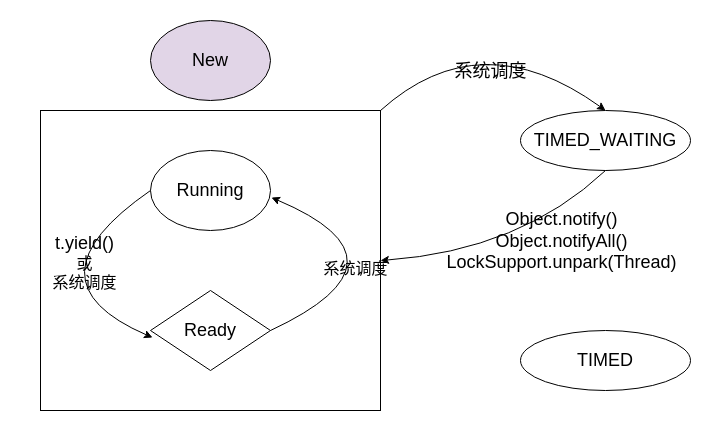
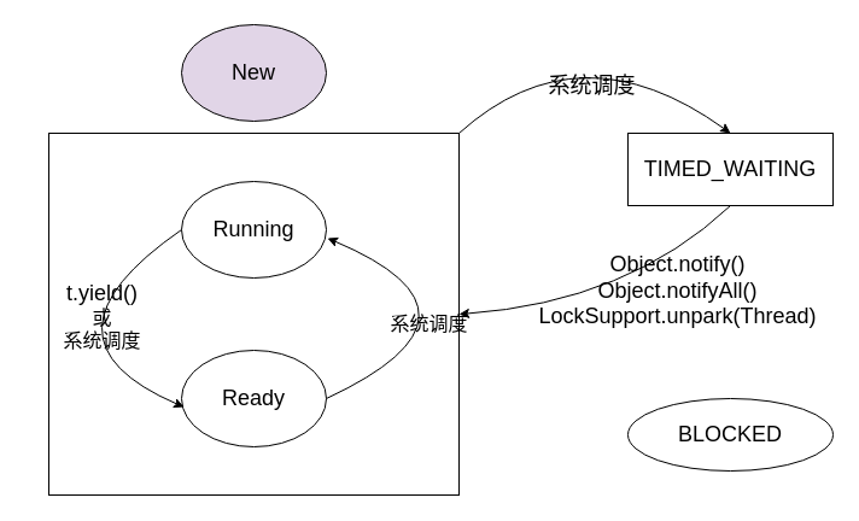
  <mxCell id="0" />
  <mxCell id="1" parent="0" />
  <mxCell id="2" value="" style="rounded=0;whiteSpace=wrap;html=1;" vertex="1" parent="1"><mxGeometry x="40" y="110" width="340" height="300" as="geometry" /></mxCell>
  <mxCell id="3" value="&lt;font style=&quot;font-size: 18px&quot;&gt;New&lt;/font&gt;" style="ellipse;whiteSpace=wrap;html=1;fillColor=#e1d5e7;" vertex="1" parent="1"><mxGeometry x="150" y="20" width="120" height="80" as="geometry" /></mxCell>
  <mxCell id="4" value="&lt;font style=&quot;font-size: 18px&quot;&gt;Running&lt;/font&gt;" style="ellipse;whiteSpace=wrap;html=1;" vertex="1" parent="1"><mxGeometry x="150" y="150" width="120" height="80" as="geometry" /></mxCell>
- <mxCell id="5" value="&lt;font style=&quot;font-size: 18px&quot;&gt;Ready&lt;/font&gt;" style="rhombus;whiteSpace=wrap;html=1;" vertex="1" parent="1"><mxGeometry x="150" y="290" width="120" height="80" as="geometry" /></mxCell>
+ <mxCell id="5" value="&lt;font style=&quot;font-size: 18px&quot;&gt;Ready&lt;/font&gt;" style="ellipse;whiteSpace=wrap;html=1;" vertex="1" parent="1"><mxGeometry x="150" y="290" width="120" height="80" as="geometry" /></mxCell>
  <mxCell id="6" value="" style="curved=1;endArrow=classic;html=1;exitX=0;exitY=0.5;exitDx=0;exitDy=0;entryX=0.017;entryY=0.588;entryDx=0;entryDy=0;entryPerimeter=0;" edge="1" parent="1" source="4" target="5"><mxGeometry width="50" height="50" relative="1" as="geometry"><mxPoint x="280" y="350" as="sourcePoint" /><mxPoint x="400" y="430" as="targetPoint" /><Array as="points"><mxPoint x="20" y="280" /></Array></mxGeometry></mxCell>
  <mxCell id="7" value="&lt;div&gt;&lt;font style=&quot;font-size: 18px&quot;&gt;t.yield()&lt;/font&gt;&lt;/div&gt;&lt;div&gt;&lt;font size=&quot;3&quot;&gt;或&lt;/font&gt;&lt;/div&gt;&lt;div&gt;&lt;font size=&quot;3&quot;&gt;系统调度&lt;/font&gt;&lt;br&gt;&lt;/div&gt;" style="edgeLabel;html=1;align=center;verticalAlign=middle;resizable=0;points=[];labelBackgroundColor=none;" vertex="1" connectable="0" parent="6"><mxGeometry x="-0.373" y="21" relative="1" as="geometry"><mxPoint as="offset" /></mxGeometry></mxCell>
  <mxCell id="8" value="" style="curved=1;endArrow=classic;html=1;exitX=1;exitY=0.5;exitDx=0;exitDy=0;entryX=1.008;entryY=0.588;entryDx=0;entryDy=0;entryPerimeter=0;" edge="1" parent="1" source="5" target="4"><mxGeometry width="50" height="50" relative="1" as="geometry"><mxPoint x="160" y="200" as="sourcePoint" /><mxPoint x="162.04" y="347.04" as="targetPoint" /><Array as="points"><mxPoint x="420" y="260" /></Array></mxGeometry></mxCell>
  <mxCell id="9" value="&lt;font size=&quot;3&quot;&gt;系统调度&lt;/font&gt;" style="edgeLabel;html=1;align=center;verticalAlign=middle;resizable=0;points=[];labelBackgroundColor=none;" vertex="1" connectable="0" parent="8"><mxGeometry x="-0.373" y="21" relative="1" as="geometry"><mxPoint as="offset" /></mxGeometry></mxCell>
- <mxCell id="10" value="&lt;font style=&quot;font-size: 18px&quot;&gt;TIMED_WAITING&lt;/font&gt;" style="ellipse;whiteSpace=wrap;html=1;" vertex="1" parent="1"><mxGeometry x="520" y="110" width="170" height="60" as="geometry" /></mxCell>
+ <mxCell id="10" value="&lt;font style=&quot;font-size: 18px&quot;&gt;TIMED_WAITING&lt;/font&gt;" style="whiteSpace=wrap;html=1;rounded=0;" vertex="1" parent="1"><mxGeometry x="520" y="110" width="170" height="60" as="geometry" /></mxCell>
  <mxCell id="11" value="" style="curved=1;endArrow=classic;html=1;exitX=1;exitY=0;exitDx=0;exitDy=0;entryX=0.5;entryY=0;entryDx=0;entryDy=0;" edge="1" parent="1" source="2" target="10"><mxGeometry width="50" height="50" relative="1" as="geometry"><mxPoint x="280" y="340" as="sourcePoint" /><mxPoint x="280.96" y="207.04" as="targetPoint" /><Array as="points"><mxPoint x="480" y="20" /></Array></mxGeometry></mxCell>
  <mxCell id="12" value="&lt;font style=&quot;font-size: 18px&quot;&gt;系统调度&lt;/font&gt;" style="edgeLabel;html=1;align=center;verticalAlign=middle;resizable=0;points=[];labelBackgroundColor=none;" vertex="1" connectable="0" parent="11"><mxGeometry x="-0.373" y="21" relative="1" as="geometry"><mxPoint x="57" y="36" as="offset" /></mxGeometry></mxCell>
  <mxCell id="13" value="" style="curved=1;endArrow=classic;html=1;exitX=0.5;exitY=1;exitDx=0;exitDy=0;entryX=1;entryY=0.5;entryDx=0;entryDy=0;" edge="1" parent="1" source="10" target="2"><mxGeometry width="50" height="50" relative="1" as="geometry"><mxPoint x="390" y="120" as="sourcePoint" /><mxPoint x="590" y="120" as="targetPoint" /><Array as="points"><mxPoint x="520" y="250" /></Array></mxGeometry></mxCell>
  <mxCell id="14" value="&lt;div&gt;&lt;font style=&quot;font-size: 18px&quot;&gt;Object.notify()&lt;/font&gt;&lt;/div&gt;&lt;div&gt;&lt;font style=&quot;font-size: 18px&quot;&gt;Object.notifyAll()&lt;/font&gt;&lt;/div&gt;&lt;div&gt;&lt;font style=&quot;font-size: 18px&quot;&gt;LockSupport.unpark(Thread)&lt;br&gt;&lt;/font&gt;&lt;/div&gt;" style="edgeLabel;html=1;align=center;verticalAlign=middle;resizable=0;points=[];labelBackgroundColor=none;" vertex="1" connectable="0" parent="13"><mxGeometry x="-0.373" y="21" relative="1" as="geometry"><mxPoint as="offset" /></mxGeometry></mxCell>
- <mxCell id="15" value="&lt;font style=&quot;font-size: 18px&quot;&gt;TIMED&lt;/font&gt;" style="ellipse;whiteSpace=wrap;html=1;" vertex="1" parent="1"><mxGeometry x="520" y="330" width="170" height="60" as="geometry" /></mxCell>
+ <mxCell id="15" value="&lt;font style=&quot;font-size: 18px&quot;&gt;BLOCKED&lt;/font&gt;" style="ellipse;whiteSpace=wrap;html=1;" vertex="1" parent="1"><mxGeometry x="520" y="330" width="170" height="60" as="geometry" /></mxCell>
